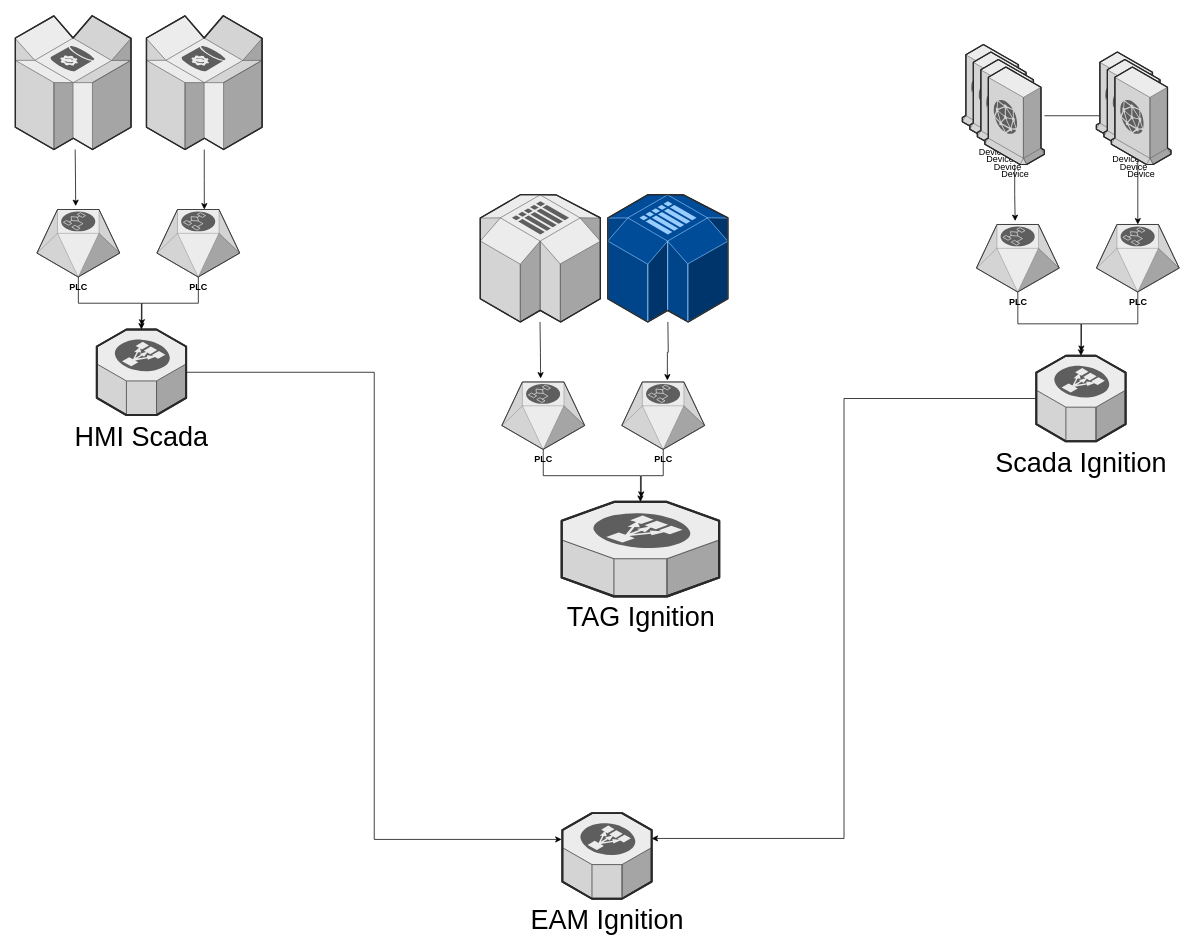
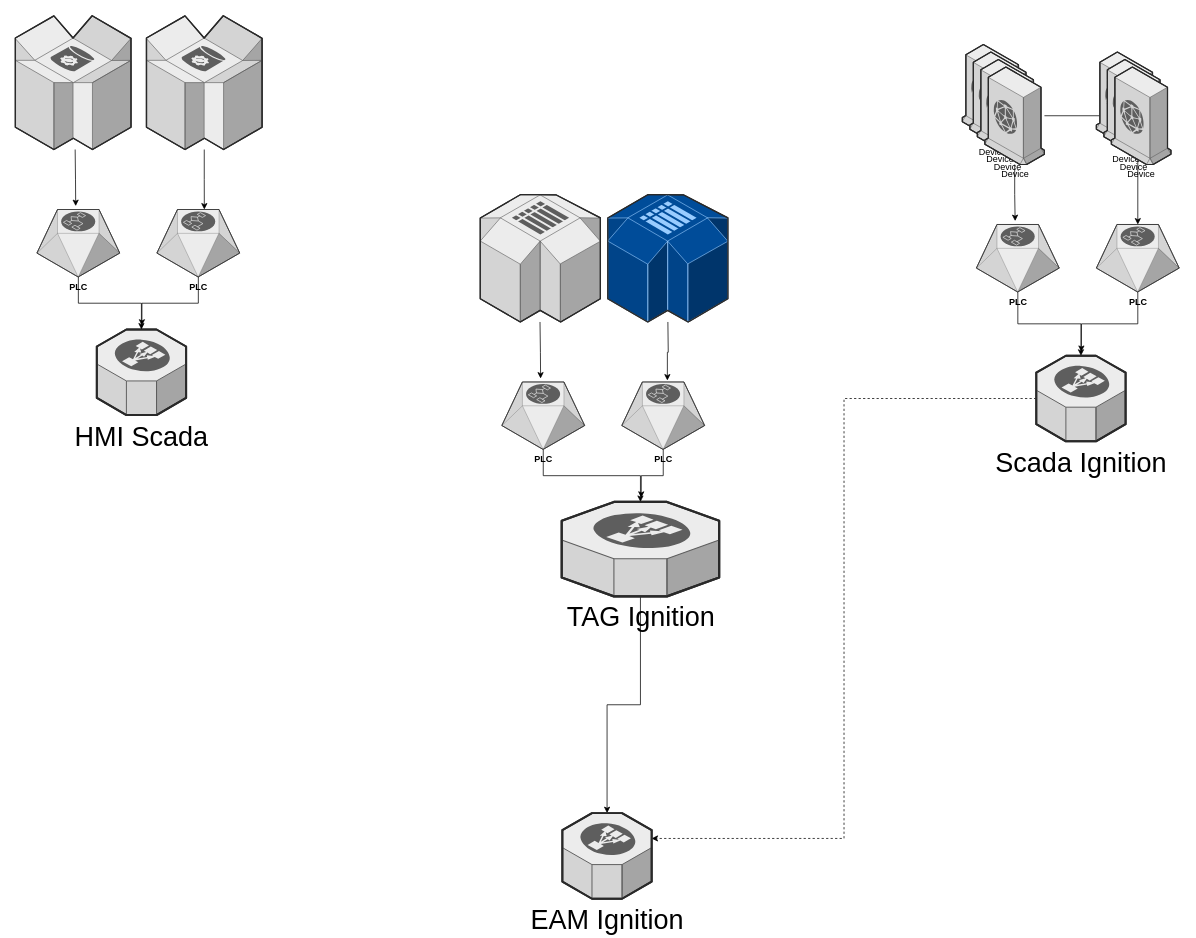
  <mxCell id="0" />
  <mxCell id="1" parent="0" />
  <mxCell id="2" value="" style="verticalLabelPosition=bottom;html=1;verticalAlign=top;strokeWidth=1;dashed=0;shape=mxgraph.aws3d.dynamoDb;fillColor=#ECECEC;strokeColor=#5E5E5E;aspect=fixed;rounded=1;shadow=0;comic=0;fontSize=12" parent="1" vertex="1"><mxGeometry x="20" y="20" width="154.21" height="178.43" as="geometry" /></mxCell>
+ <mxCell id="3" style="edgeStyle=orthogonalEdgeStyle;rounded=0;orthogonalLoop=1;jettySize=auto;html=1;" edge="1" parent="1" source="4" target="34"><mxGeometry relative="1" as="geometry" /></mxCell>
  <mxCell id="4" value="&lt;font style=&quot;font-size: 36px;&quot;&gt;TAG Ignition&lt;/font&gt;" style="verticalLabelPosition=bottom;html=1;verticalAlign=top;strokeWidth=1;dashed=0;shape=mxgraph.aws3d.elasticLoadBalancing;fillColor=#ECECEC;strokeColor=#5E5E5E;aspect=fixed;rounded=1;shadow=0;comic=0;fontSize=12;" parent="1" vertex="1"><mxGeometry x="748.6" y="668.43" width="210" height="125.93" as="geometry" /></mxCell>
  <mxCell id="5" style="edgeStyle=orthogonalEdgeStyle;rounded=0;orthogonalLoop=1;jettySize=auto;html=1;" edge="1" parent="1" source="6" target="4"><mxGeometry relative="1" as="geometry" /></mxCell>
  <mxCell id="6" value="&lt;b&gt;PLC&lt;/b&gt;" style="verticalLabelPosition=bottom;html=1;verticalAlign=top;strokeWidth=1;dashed=0;shape=mxgraph.aws3d.workflowService;fillColor=#ECECEC;strokeColor=#5E5E5E;aspect=fixed;rounded=1;shadow=0;comic=0;fontSize=12" parent="1" vertex="1"><mxGeometry x="668.73" y="508.43" width="110.5" height="90" as="geometry" /></mxCell>
  <mxCell id="7" value="" style="verticalLabelPosition=bottom;html=1;verticalAlign=top;strokeWidth=1;dashed=0;shape=mxgraph.aws3d.simpleDb2;fillColor=#ECECEC;strokeColor=#5E5E5E;aspect=fixed;rounded=1;shadow=0;comic=0;fontSize=12" parent="1" vertex="1"><mxGeometry x="640" y="258.43" width="160.2" height="170" as="geometry" /></mxCell>
  <mxCell id="8" value="" style="verticalLabelPosition=bottom;html=1;verticalAlign=top;strokeWidth=1;dashed=0;shape=mxgraph.aws3d.simpleDb2;fillColor=#004C99;strokeColor=#99CCFF;aspect=fixed;rounded=1;shadow=0;comic=0;fontSize=12" parent="1" vertex="1"><mxGeometry x="810" y="258.43" width="160.2" height="170" as="geometry" /></mxCell>
  <mxCell id="9" style="edgeStyle=orthogonalEdgeStyle;rounded=0;orthogonalLoop=1;jettySize=auto;html=1;entryX=0.468;entryY=-0.051;entryDx=0;entryDy=0;entryPerimeter=0;" edge="1" parent="1" target="6"><mxGeometry relative="1" as="geometry"><mxPoint x="719.667" y="428.43" as="sourcePoint" /></mxGeometry></mxCell>
  <mxCell id="10" style="edgeStyle=orthogonalEdgeStyle;rounded=0;orthogonalLoop=1;jettySize=auto;html=1;entryX=0.505;entryY=-0.044;entryDx=0;entryDy=0;entryPerimeter=0;" edge="1" parent="1" source="11" target="4"><mxGeometry relative="1" as="geometry" /></mxCell>
  <mxCell id="11" value="&lt;b&gt;PLC&lt;/b&gt;" style="verticalLabelPosition=bottom;html=1;verticalAlign=top;strokeWidth=1;dashed=0;shape=mxgraph.aws3d.workflowService;fillColor=#ECECEC;strokeColor=#5E5E5E;aspect=fixed;rounded=1;shadow=0;comic=0;fontSize=12" vertex="1" parent="1"><mxGeometry x="828.73" y="508.43" width="110.5" height="90" as="geometry" /></mxCell>
- <mxCell id="12" style="edgeStyle=orthogonalEdgeStyle;rounded=0;orthogonalLoop=1;jettySize=auto;html=1;entryX=0.999;entryY=0.296;entryDx=0;entryDy=0;entryPerimeter=0;" edge="1" parent="1" source="13" target="34"><mxGeometry relative="1" as="geometry" /></mxCell>
+ <mxCell id="12" style="edgeStyle=orthogonalEdgeStyle;rounded=0;orthogonalLoop=1;jettySize=auto;html=1;entryX=0.999;entryY=0.296;entryDx=0;entryDy=0;entryPerimeter=0;dashed=1;" edge="1" parent="1" source="13" target="34"><mxGeometry relative="1" as="geometry" /></mxCell>
  <mxCell id="13" value="&lt;font style=&quot;font-size: 36px;&quot;&gt;Scada Ignition&lt;/font&gt;" style="verticalLabelPosition=bottom;html=1;verticalAlign=top;strokeWidth=1;dashed=0;shape=mxgraph.aws3d.elasticLoadBalancing;fillColor=#ECECEC;strokeColor=#5E5E5E;aspect=fixed;rounded=1;shadow=0;comic=0;fontSize=12;" vertex="1" parent="1"><mxGeometry x="1381.49" y="473.43" width="119.13" height="114.17" as="geometry" /></mxCell>
  <mxCell id="14" style="edgeStyle=orthogonalEdgeStyle;rounded=0;orthogonalLoop=1;jettySize=auto;html=1;" edge="1" parent="1" source="15" target="13"><mxGeometry relative="1" as="geometry" /></mxCell>
  <mxCell id="15" value="&lt;b&gt;PLC&lt;/b&gt;" style="verticalLabelPosition=bottom;html=1;verticalAlign=top;strokeWidth=1;dashed=0;shape=mxgraph.aws3d.workflowService;fillColor=#ECECEC;strokeColor=#5E5E5E;aspect=fixed;rounded=1;shadow=0;comic=0;fontSize=12" vertex="1" parent="1"><mxGeometry x="1301.62" y="298.43" width="110.5" height="90" as="geometry" /></mxCell>
  <mxCell id="16" value="Device" style="verticalLabelPosition=bottom;html=1;verticalAlign=top;strokeWidth=1;dashed=0;shape=mxgraph.aws3d.cloudfront;fillColor=#ECECEC;strokeColor=#5E5E5E;aspect=fixed;rounded=1;shadow=0;comic=0;fontSize=12" vertex="1" parent="1"><mxGeometry x="1282.89" y="58.43" width="79.47" height="130" as="geometry" /></mxCell>
  <mxCell id="17" value="Device" style="verticalLabelPosition=bottom;html=1;verticalAlign=top;strokeWidth=1;dashed=0;shape=mxgraph.aws3d.cloudfront;fillColor=#ECECEC;strokeColor=#5E5E5E;aspect=fixed;rounded=1;shadow=0;comic=0;fontSize=12" vertex="1" parent="1"><mxGeometry x="1292.89" y="68.43" width="79.47" height="130" as="geometry" /></mxCell>
  <mxCell id="18" value="Device" style="verticalLabelPosition=bottom;html=1;verticalAlign=top;strokeWidth=1;dashed=0;shape=mxgraph.aws3d.cloudfront;fillColor=#ECECEC;strokeColor=#5E5E5E;aspect=fixed;rounded=1;shadow=0;comic=0;fontSize=12" vertex="1" parent="1"><mxGeometry x="1302.89" y="78.43" width="79.47" height="130" as="geometry" /></mxCell>
  <mxCell id="19" value="" style="edgeStyle=orthogonalEdgeStyle;rounded=0;orthogonalLoop=1;jettySize=auto;html=1;" edge="1" parent="1" source="21" target="23"><mxGeometry relative="1" as="geometry" /></mxCell>
  <mxCell id="20" style="edgeStyle=orthogonalEdgeStyle;rounded=0;orthogonalLoop=1;jettySize=auto;html=1;entryX=0.468;entryY=-0.051;entryDx=0;entryDy=0;entryPerimeter=0;" edge="1" parent="1" source="21" target="15"><mxGeometry relative="1" as="geometry" /></mxCell>
  <mxCell id="21" value="Device" style="verticalLabelPosition=bottom;html=1;verticalAlign=top;strokeWidth=1;dashed=0;shape=mxgraph.aws3d.cloudfront;fillColor=#ECECEC;strokeColor=#5E5E5E;aspect=fixed;rounded=1;shadow=0;comic=0;fontSize=12" vertex="1" parent="1"><mxGeometry x="1312.89" y="88.43" width="79.47" height="130" as="geometry" /></mxCell>
  <mxCell id="22" style="edgeStyle=orthogonalEdgeStyle;rounded=0;orthogonalLoop=1;jettySize=auto;html=1;entryX=0.505;entryY=-0.044;entryDx=0;entryDy=0;entryPerimeter=0;" edge="1" parent="1" source="23" target="13"><mxGeometry relative="1" as="geometry" /></mxCell>
  <mxCell id="23" value="&lt;b&gt;PLC&lt;/b&gt;" style="verticalLabelPosition=bottom;html=1;verticalAlign=top;strokeWidth=1;dashed=0;shape=mxgraph.aws3d.workflowService;fillColor=#ECECEC;strokeColor=#5E5E5E;aspect=fixed;rounded=1;shadow=0;comic=0;fontSize=12" vertex="1" parent="1"><mxGeometry x="1461.62" y="298.43" width="110.5" height="90" as="geometry" /></mxCell>
  <mxCell id="24" value="Device" style="verticalLabelPosition=bottom;html=1;verticalAlign=top;strokeWidth=1;dashed=0;shape=mxgraph.aws3d.cloudfront;fillColor=#ECECEC;strokeColor=#5E5E5E;aspect=fixed;rounded=1;shadow=0;comic=0;fontSize=12" vertex="1" parent="1"><mxGeometry x="1461.62" y="68.43" width="79.47" height="130" as="geometry" /></mxCell>
  <mxCell id="25" value="Device" style="verticalLabelPosition=bottom;html=1;verticalAlign=top;strokeWidth=1;dashed=0;shape=mxgraph.aws3d.cloudfront;fillColor=#ECECEC;strokeColor=#5E5E5E;aspect=fixed;rounded=1;shadow=0;comic=0;fontSize=12" vertex="1" parent="1"><mxGeometry x="1471.62" y="78.43" width="79.47" height="130" as="geometry" /></mxCell>
  <mxCell id="26" value="Device" style="verticalLabelPosition=bottom;html=1;verticalAlign=top;strokeWidth=1;dashed=0;shape=mxgraph.aws3d.cloudfront;fillColor=#ECECEC;strokeColor=#5E5E5E;aspect=fixed;rounded=1;shadow=0;comic=0;fontSize=12" vertex="1" parent="1"><mxGeometry x="1481.62" y="88.43" width="79.47" height="130" as="geometry" /></mxCell>
- <mxCell id="27" style="edgeStyle=orthogonalEdgeStyle;rounded=0;orthogonalLoop=1;jettySize=auto;html=1;entryX=-0.008;entryY=0.307;entryDx=0;entryDy=0;entryPerimeter=0;" edge="1" parent="1" source="28" target="34"><mxGeometry relative="1" as="geometry" /></mxCell>
  <mxCell id="28" value="&lt;font style=&quot;font-size: 36px;&quot;&gt;HMI Scada&lt;/font&gt;" style="verticalLabelPosition=bottom;html=1;verticalAlign=top;strokeWidth=1;dashed=0;shape=mxgraph.aws3d.elasticLoadBalancing;fillColor=#ECECEC;strokeColor=#5E5E5E;aspect=fixed;rounded=1;shadow=0;comic=0;fontSize=12;" vertex="1" parent="1"><mxGeometry x="128.6" y="438.43" width="119.13" height="114.17" as="geometry" /></mxCell>
  <mxCell id="29" style="edgeStyle=orthogonalEdgeStyle;rounded=0;orthogonalLoop=1;jettySize=auto;html=1;" edge="1" parent="1" source="30" target="28"><mxGeometry relative="1" as="geometry" /></mxCell>
  <mxCell id="30" value="&lt;b&gt;PLC&lt;/b&gt;" style="verticalLabelPosition=bottom;html=1;verticalAlign=top;strokeWidth=1;dashed=0;shape=mxgraph.aws3d.workflowService;fillColor=#ECECEC;strokeColor=#5E5E5E;aspect=fixed;rounded=1;shadow=0;comic=0;fontSize=12" vertex="1" parent="1"><mxGeometry x="48.73" y="278.43" width="110.5" height="90" as="geometry" /></mxCell>
  <mxCell id="31" style="edgeStyle=orthogonalEdgeStyle;rounded=0;orthogonalLoop=1;jettySize=auto;html=1;entryX=0.468;entryY=-0.051;entryDx=0;entryDy=0;entryPerimeter=0;" edge="1" parent="1" target="30"><mxGeometry relative="1" as="geometry"><mxPoint x="99.742" y="198.43" as="sourcePoint" /></mxGeometry></mxCell>
  <mxCell id="32" style="edgeStyle=orthogonalEdgeStyle;rounded=0;orthogonalLoop=1;jettySize=auto;html=1;entryX=0.505;entryY=-0.044;entryDx=0;entryDy=0;entryPerimeter=0;" edge="1" parent="1" source="33" target="28"><mxGeometry relative="1" as="geometry" /></mxCell>
  <mxCell id="33" value="&lt;b&gt;PLC&lt;/b&gt;" style="verticalLabelPosition=bottom;html=1;verticalAlign=top;strokeWidth=1;dashed=0;shape=mxgraph.aws3d.workflowService;fillColor=#ECECEC;strokeColor=#5E5E5E;aspect=fixed;rounded=1;shadow=0;comic=0;fontSize=12" vertex="1" parent="1"><mxGeometry x="208.73" y="278.43" width="110.5" height="90" as="geometry" /></mxCell>
  <mxCell id="34" value="&lt;font style=&quot;font-size: 36px;&quot;&gt;EAM Ignition&lt;/font&gt;" style="verticalLabelPosition=bottom;html=1;verticalAlign=top;strokeWidth=1;dashed=0;shape=mxgraph.aws3d.elasticLoadBalancing;fillColor=#ECECEC;strokeColor=#5E5E5E;aspect=fixed;rounded=1;shadow=0;comic=0;fontSize=12;" vertex="1" parent="1"><mxGeometry x="749.47" y="1083.43" width="119.13" height="114.17" as="geometry" /></mxCell>
  <mxCell id="35" style="edgeStyle=orthogonalEdgeStyle;rounded=0;orthogonalLoop=1;jettySize=auto;html=1;entryX=0.55;entryY=-0.022;entryDx=0;entryDy=0;entryPerimeter=0;" edge="1" parent="1" target="11"><mxGeometry relative="1" as="geometry"><mxPoint x="890.2" y="428.43" as="sourcePoint" /></mxGeometry></mxCell>
  <mxCell id="36" style="edgeStyle=orthogonalEdgeStyle;rounded=0;orthogonalLoop=1;jettySize=auto;html=1;" edge="1" parent="1" source="37"><mxGeometry relative="1" as="geometry"><mxPoint x="272" y="278.43" as="targetPoint" /></mxGeometry></mxCell>
  <mxCell id="37" value="" style="verticalLabelPosition=bottom;html=1;verticalAlign=top;strokeWidth=1;dashed=0;shape=mxgraph.aws3d.dynamoDb;fillColor=#ECECEC;strokeColor=#5E5E5E;aspect=fixed;rounded=1;shadow=0;comic=0;fontSize=12" vertex="1" parent="1"><mxGeometry x="194.84" y="20" width="154.21" height="178.43" as="geometry" /></mxCell>
